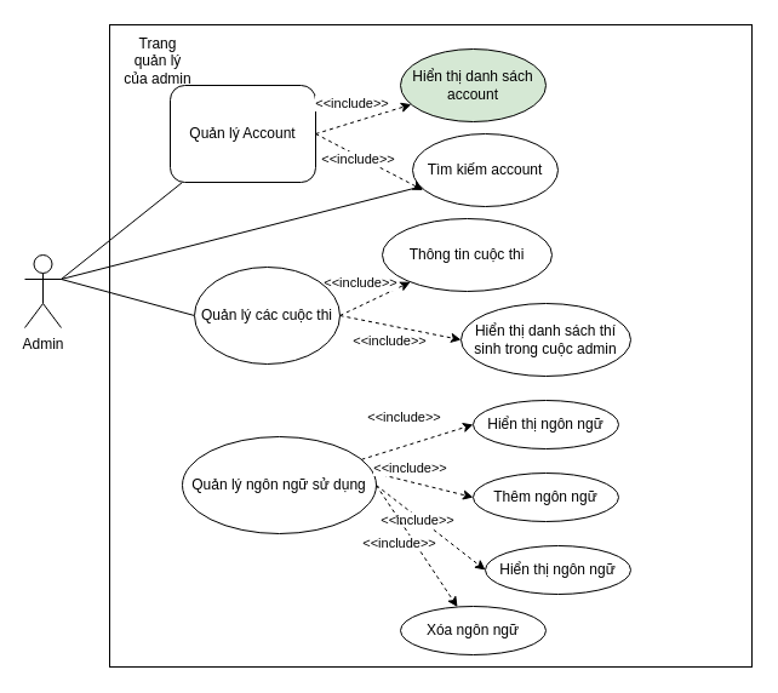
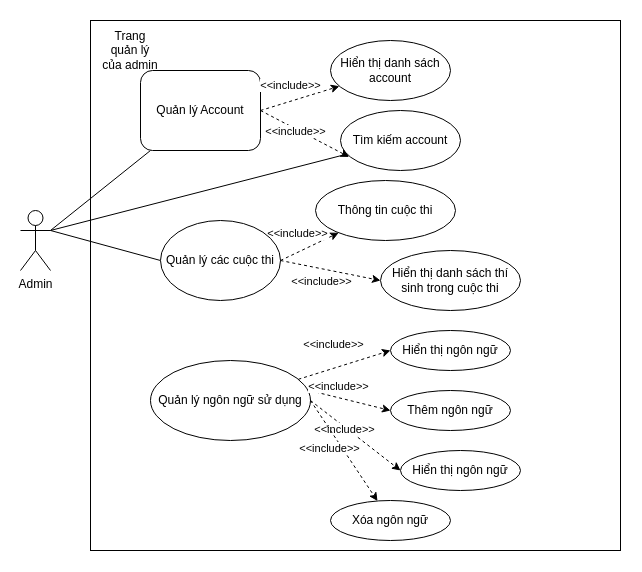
  <mxCell id="0" />
  <mxCell id="1" parent="0" />
  <mxCell id="2" value="" style="whiteSpace=wrap;html=1;aspect=fixed;" vertex="1" parent="1"><mxGeometry x="90" y="20" width="530" height="530" as="geometry" /></mxCell>
  <mxCell id="3" style="edgeStyle=none;rounded=0;orthogonalLoop=1;jettySize=auto;html=1;exitX=1;exitY=0.333;exitDx=0;exitDy=0;exitPerimeter=0;endArrow=none;endFill=0;" edge="1" parent="1" source="6" target="7"><mxGeometry relative="1" as="geometry" /></mxCell>
  <mxCell id="4" style="edgeStyle=none;rounded=0;orthogonalLoop=1;jettySize=auto;html=1;exitX=1;exitY=0.333;exitDx=0;exitDy=0;exitPerimeter=0;entryX=0;entryY=0.5;entryDx=0;entryDy=0;endArrow=none;endFill=0;" edge="1" parent="1" source="6" target="10"><mxGeometry relative="1" as="geometry" /></mxCell>
  <mxCell id="5" style="edgeStyle=none;rounded=0;orthogonalLoop=1;jettySize=auto;html=1;exitX=1;exitY=0.333;exitDx=0;exitDy=0;exitPerimeter=0;endArrow=none;endFill=0;" edge="1" parent="1" source="6" target="13"><mxGeometry relative="1" as="geometry" /></mxCell>
  <mxCell id="6" value="Admin" style="shape=umlActor;verticalLabelPosition=bottom;verticalAlign=top;html=1;outlineConnect=0;" vertex="1" parent="1"><mxGeometry x="20" y="210" width="30" height="60" as="geometry" /></mxCell>
  <mxCell id="7" value="Quản lý Account" style="whiteSpace=wrap;html=1;rounded=1;" vertex="1" parent="1"><mxGeometry x="140" y="70" width="120" height="80" as="geometry" /></mxCell>
  <mxCell id="8" style="rounded=0;orthogonalLoop=1;jettySize=auto;html=1;dashed=1;" edge="1" parent="1" target="15"><mxGeometry relative="1" as="geometry"><mxPoint x="280" y="260" as="sourcePoint" /></mxGeometry></mxCell>
  <mxCell id="9" value="&amp;lt;&amp;lt;include&amp;gt;&amp;gt;" style="edgeLabel;html=1;align=center;verticalAlign=middle;resizable=0;points=[];" vertex="1" connectable="0" parent="8"><mxGeometry x="0.29" y="-2" relative="1" as="geometry"><mxPoint x="-21.99" y="-11.35" as="offset" /></mxGeometry></mxCell>
  <mxCell id="10" value="Quản lý các cuộc thi" style="ellipse;whiteSpace=wrap;html=1;" vertex="1" parent="1"><mxGeometry x="160" y="220" width="120" height="80" as="geometry" /></mxCell>
  <mxCell id="11" value="Quản lý ngôn ngữ sử dụng" style="ellipse;whiteSpace=wrap;html=1;" vertex="1" parent="1"><mxGeometry x="150" y="360" width="160" height="80" as="geometry" /></mxCell>
- <mxCell id="12" value="Hiển thị danh sách account" style="ellipse;whiteSpace=wrap;html=1;fillColor=#d5e8d4;" vertex="1" parent="1"><mxGeometry x="330" y="40" width="120" height="60" as="geometry" /></mxCell>
+ <mxCell id="12" value="Hiển thị danh sách account" style="ellipse;whiteSpace=wrap;html=1;" vertex="1" parent="1"><mxGeometry x="330" y="40" width="120" height="60" as="geometry" /></mxCell>
  <mxCell id="13" value="Tìm kiếm account" style="ellipse;whiteSpace=wrap;html=1;" vertex="1" parent="1"><mxGeometry x="340" y="110" width="120" height="60" as="geometry" /></mxCell>
- <mxCell id="14" value="Hiển thị danh sách thí sinh trong cuộc admin" style="ellipse;whiteSpace=wrap;html=1;" vertex="1" parent="1"><mxGeometry x="380" y="250" width="140" height="60" as="geometry" /></mxCell>
+ <mxCell id="14" value="Hiển thị danh sách thí sinh trong cuộc thi" style="ellipse;whiteSpace=wrap;html=1;" vertex="1" parent="1"><mxGeometry x="380" y="250" width="140" height="60" as="geometry" /></mxCell>
  <mxCell id="15" value="Thông tin cuộc thi" style="ellipse;whiteSpace=wrap;html=1;" vertex="1" parent="1"><mxGeometry x="315" y="180" width="140" height="60" as="geometry" /></mxCell>
  <mxCell id="16" value="Thêm ngôn ngữ" style="ellipse;whiteSpace=wrap;html=1;" vertex="1" parent="1"><mxGeometry x="390" y="390" width="120" height="40" as="geometry" /></mxCell>
  <mxCell id="17" value="Hiển thị ngôn ngữ" style="ellipse;whiteSpace=wrap;html=1;" vertex="1" parent="1"><mxGeometry x="390" y="330" width="120" height="40" as="geometry" /></mxCell>
  <mxCell id="18" value="Hiển thị ngôn ngữ" style="ellipse;whiteSpace=wrap;html=1;" vertex="1" parent="1"><mxGeometry x="400" y="450" width="120" height="40" as="geometry" /></mxCell>
  <mxCell id="19" value="Xóa ngôn ngữ" style="ellipse;whiteSpace=wrap;html=1;" vertex="1" parent="1"><mxGeometry x="330" y="500" width="120" height="40" as="geometry" /></mxCell>
  <mxCell id="20" value="" style="endArrow=classic;html=1;entryX=0;entryY=0.5;entryDx=0;entryDy=0;dashed=1;" edge="1" parent="1" source="11" target="17"><mxGeometry width="50" height="50" relative="1" as="geometry"><mxPoint x="270" y="350" as="sourcePoint" /><mxPoint x="320" y="300" as="targetPoint" /></mxGeometry></mxCell>
  <mxCell id="21" value="&amp;lt;&amp;lt;include&amp;gt;&amp;gt;" style="edgeLabel;html=1;align=center;verticalAlign=middle;resizable=0;points=[];" vertex="1" connectable="0" parent="20"><mxGeometry x="0.292" relative="1" as="geometry"><mxPoint x="-24.65" y="-17.24" as="offset" /></mxGeometry></mxCell>
  <mxCell id="22" value="" style="endArrow=classic;html=1;entryX=0;entryY=0.5;entryDx=0;entryDy=0;dashed=1;" edge="1" parent="1" target="16"><mxGeometry width="50" height="50" relative="1" as="geometry"><mxPoint x="309.459" y="390.154" as="sourcePoint" /><mxPoint x="380" y="370" as="targetPoint" /></mxGeometry></mxCell>
  <mxCell id="23" value="&amp;lt;&amp;lt;include&amp;gt;&amp;gt;" style="edgeLabel;html=1;align=center;verticalAlign=middle;resizable=0;points=[];" vertex="1" connectable="0" parent="22"><mxGeometry x="0.292" relative="1" as="geometry"><mxPoint x="-24.65" y="-17.24" as="offset" /></mxGeometry></mxCell>
  <mxCell id="24" value="" style="endArrow=classic;html=1;entryX=0;entryY=0.5;entryDx=0;entryDy=0;dashed=1;exitX=1;exitY=0.5;exitDx=0;exitDy=0;" edge="1" parent="1" source="11" target="18"><mxGeometry width="50" height="50" relative="1" as="geometry"><mxPoint x="319.459" y="400.154" as="sourcePoint" /><mxPoint x="390" y="380" as="targetPoint" /></mxGeometry></mxCell>
  <mxCell id="25" value="&amp;lt;&amp;lt;include&amp;gt;&amp;gt;" style="edgeLabel;html=1;align=center;verticalAlign=middle;resizable=0;points=[];" vertex="1" connectable="0" parent="24"><mxGeometry x="0.292" relative="1" as="geometry"><mxPoint x="-24.65" y="-17.24" as="offset" /></mxGeometry></mxCell>
  <mxCell id="26" value="" style="endArrow=classic;html=1;dashed=1;exitX=1;exitY=0.5;exitDx=0;exitDy=0;" edge="1" parent="1" source="11" target="19"><mxGeometry width="50" height="50" relative="1" as="geometry"><mxPoint x="329.459" y="410.154" as="sourcePoint" /><mxPoint x="400" y="390" as="targetPoint" /></mxGeometry></mxCell>
  <mxCell id="27" value="&amp;lt;&amp;lt;include&amp;gt;&amp;gt;" style="edgeLabel;html=1;align=center;verticalAlign=middle;resizable=0;points=[];" vertex="1" connectable="0" parent="26"><mxGeometry x="0.292" relative="1" as="geometry"><mxPoint x="-24.65" y="-17.24" as="offset" /></mxGeometry></mxCell>
  <mxCell id="28" value="Trang quản lý của admin" style="text;html=1;strokeColor=none;fillColor=none;align=center;verticalAlign=middle;whiteSpace=wrap;rounded=0;" vertex="1" parent="1"><mxGeometry x="100" y="40" width="60" height="20" as="geometry" /></mxCell>
  <mxCell id="29" value="" style="endArrow=classic;html=1;entryX=0;entryY=0.5;entryDx=0;entryDy=0;dashed=1;exitX=1;exitY=0.5;exitDx=0;exitDy=0;" edge="1" parent="1" source="10" target="14"><mxGeometry width="50" height="50" relative="1" as="geometry"><mxPoint x="280.004" y="294.49" as="sourcePoint" /><mxPoint x="371.94" y="265.51" as="targetPoint" /></mxGeometry></mxCell>
  <mxCell id="30" value="&amp;lt;&amp;lt;include&amp;gt;&amp;gt;" style="edgeLabel;html=1;align=center;verticalAlign=middle;resizable=0;points=[];" vertex="1" connectable="0" parent="29"><mxGeometry x="0.292" relative="1" as="geometry"><mxPoint x="-24.65" y="7.08" as="offset" /></mxGeometry></mxCell>
  <mxCell id="31" style="rounded=0;orthogonalLoop=1;jettySize=auto;html=1;dashed=1;exitX=1;exitY=0.5;exitDx=0;exitDy=0;entryX=0.072;entryY=0.774;entryDx=0;entryDy=0;entryPerimeter=0;" edge="1" parent="1" source="7" target="13"><mxGeometry relative="1" as="geometry"><mxPoint x="290" y="270" as="sourcePoint" /><mxPoint x="384.581" y="238.327" as="targetPoint" /></mxGeometry></mxCell>
  <mxCell id="32" value="&amp;lt;&amp;lt;include&amp;gt;&amp;gt;" style="edgeLabel;html=1;align=center;verticalAlign=middle;resizable=0;points=[];" vertex="1" connectable="0" parent="31"><mxGeometry x="0.29" y="-2" relative="1" as="geometry"><mxPoint x="-21.99" y="-11.35" as="offset" /></mxGeometry></mxCell>
  <mxCell id="33" style="rounded=0;orthogonalLoop=1;jettySize=auto;html=1;dashed=1;exitX=1;exitY=0.5;exitDx=0;exitDy=0;" edge="1" parent="1" source="7" target="12"><mxGeometry relative="1" as="geometry"><mxPoint x="300" y="280" as="sourcePoint" /><mxPoint x="394.581" y="248.327" as="targetPoint" /></mxGeometry></mxCell>
  <mxCell id="34" value="&amp;lt;&amp;lt;include&amp;gt;&amp;gt;" style="edgeLabel;html=1;align=center;verticalAlign=middle;resizable=0;points=[];" vertex="1" connectable="0" parent="33"><mxGeometry x="0.29" y="-2" relative="1" as="geometry"><mxPoint x="-21.99" y="-11.35" as="offset" /></mxGeometry></mxCell>
